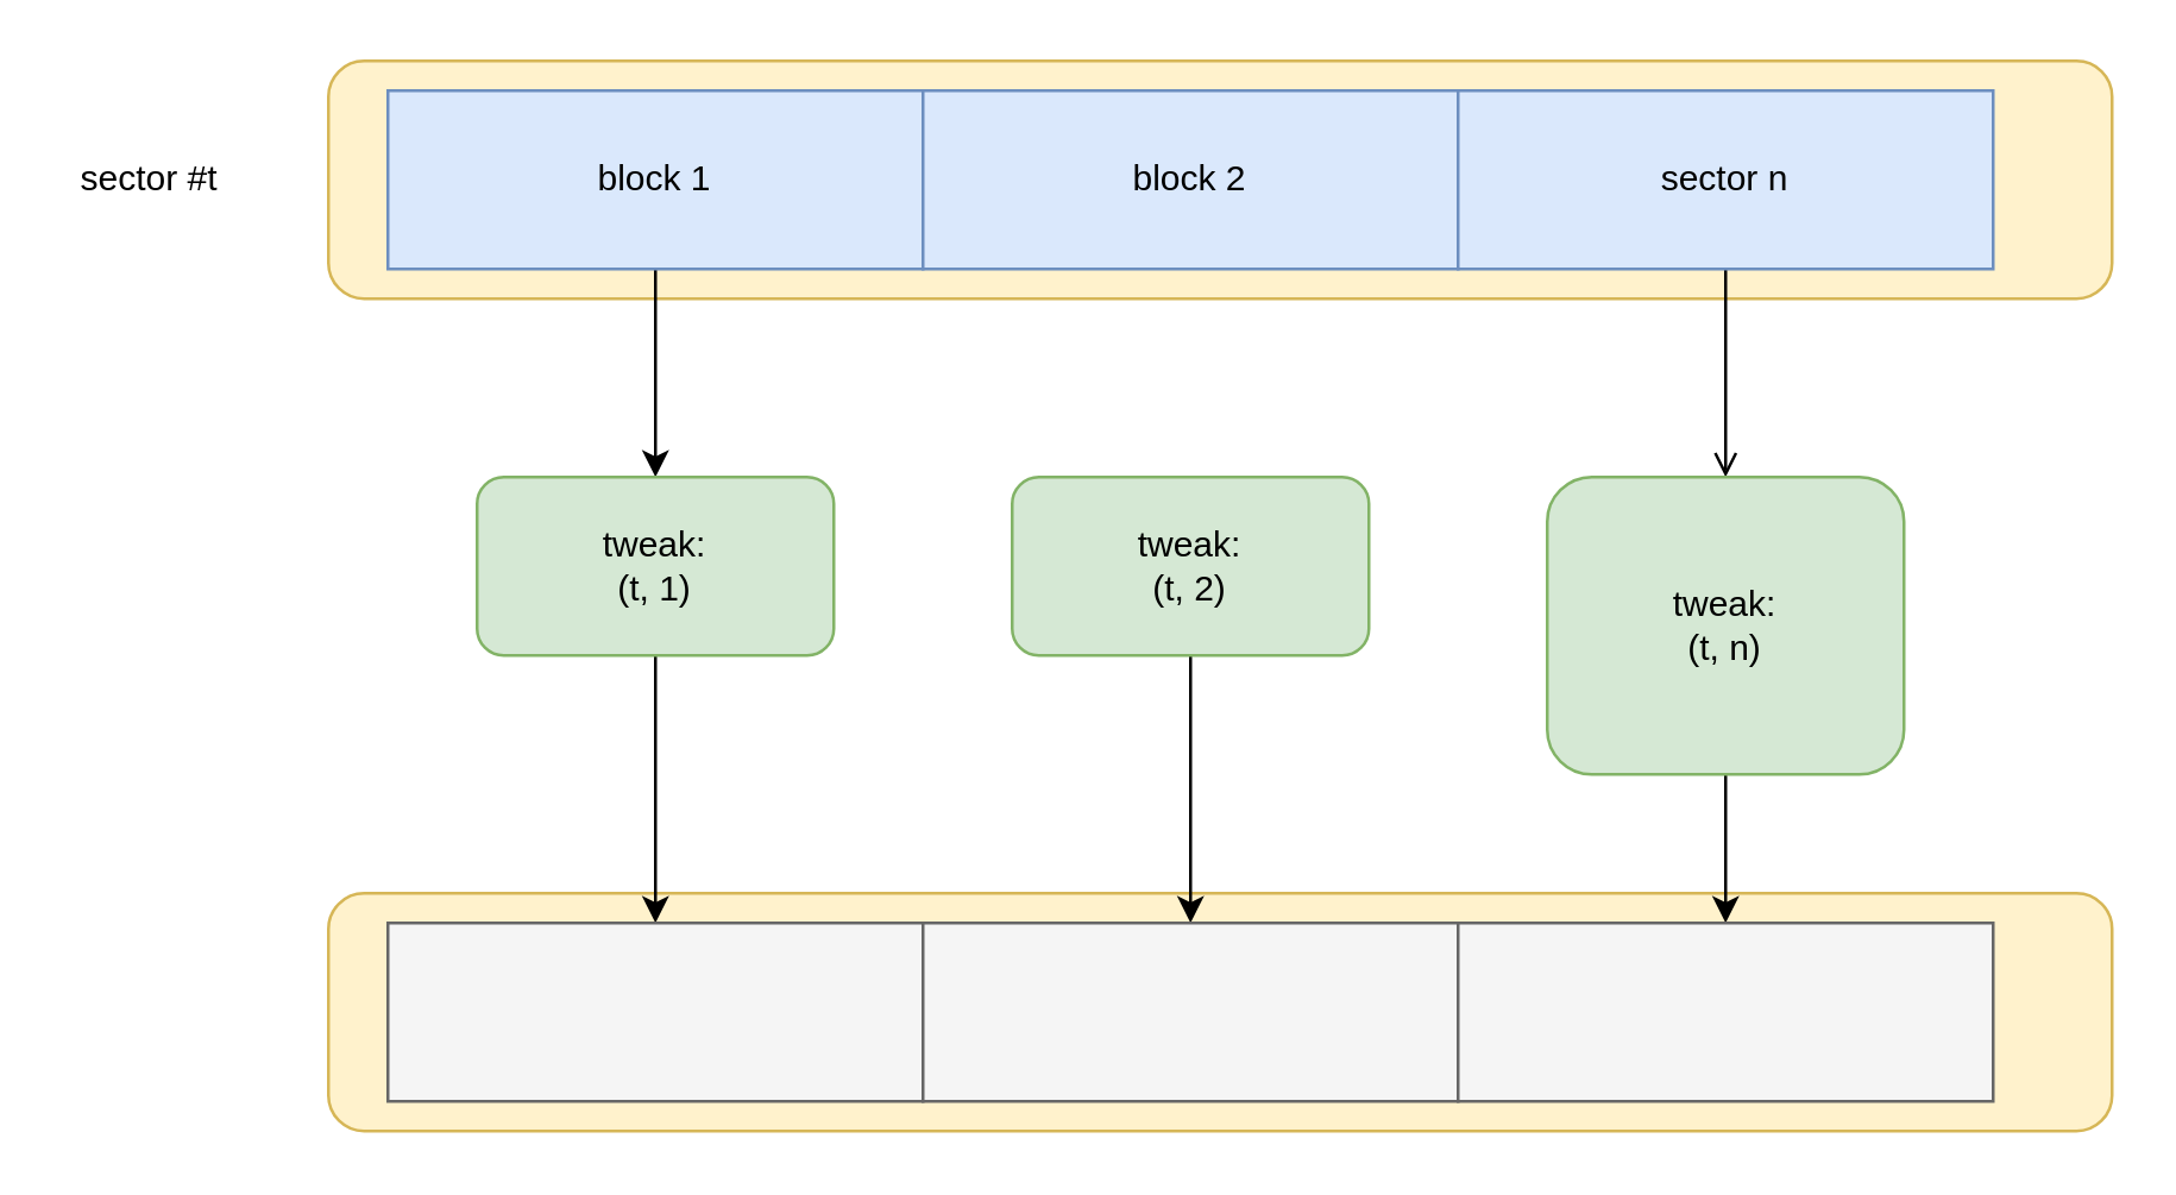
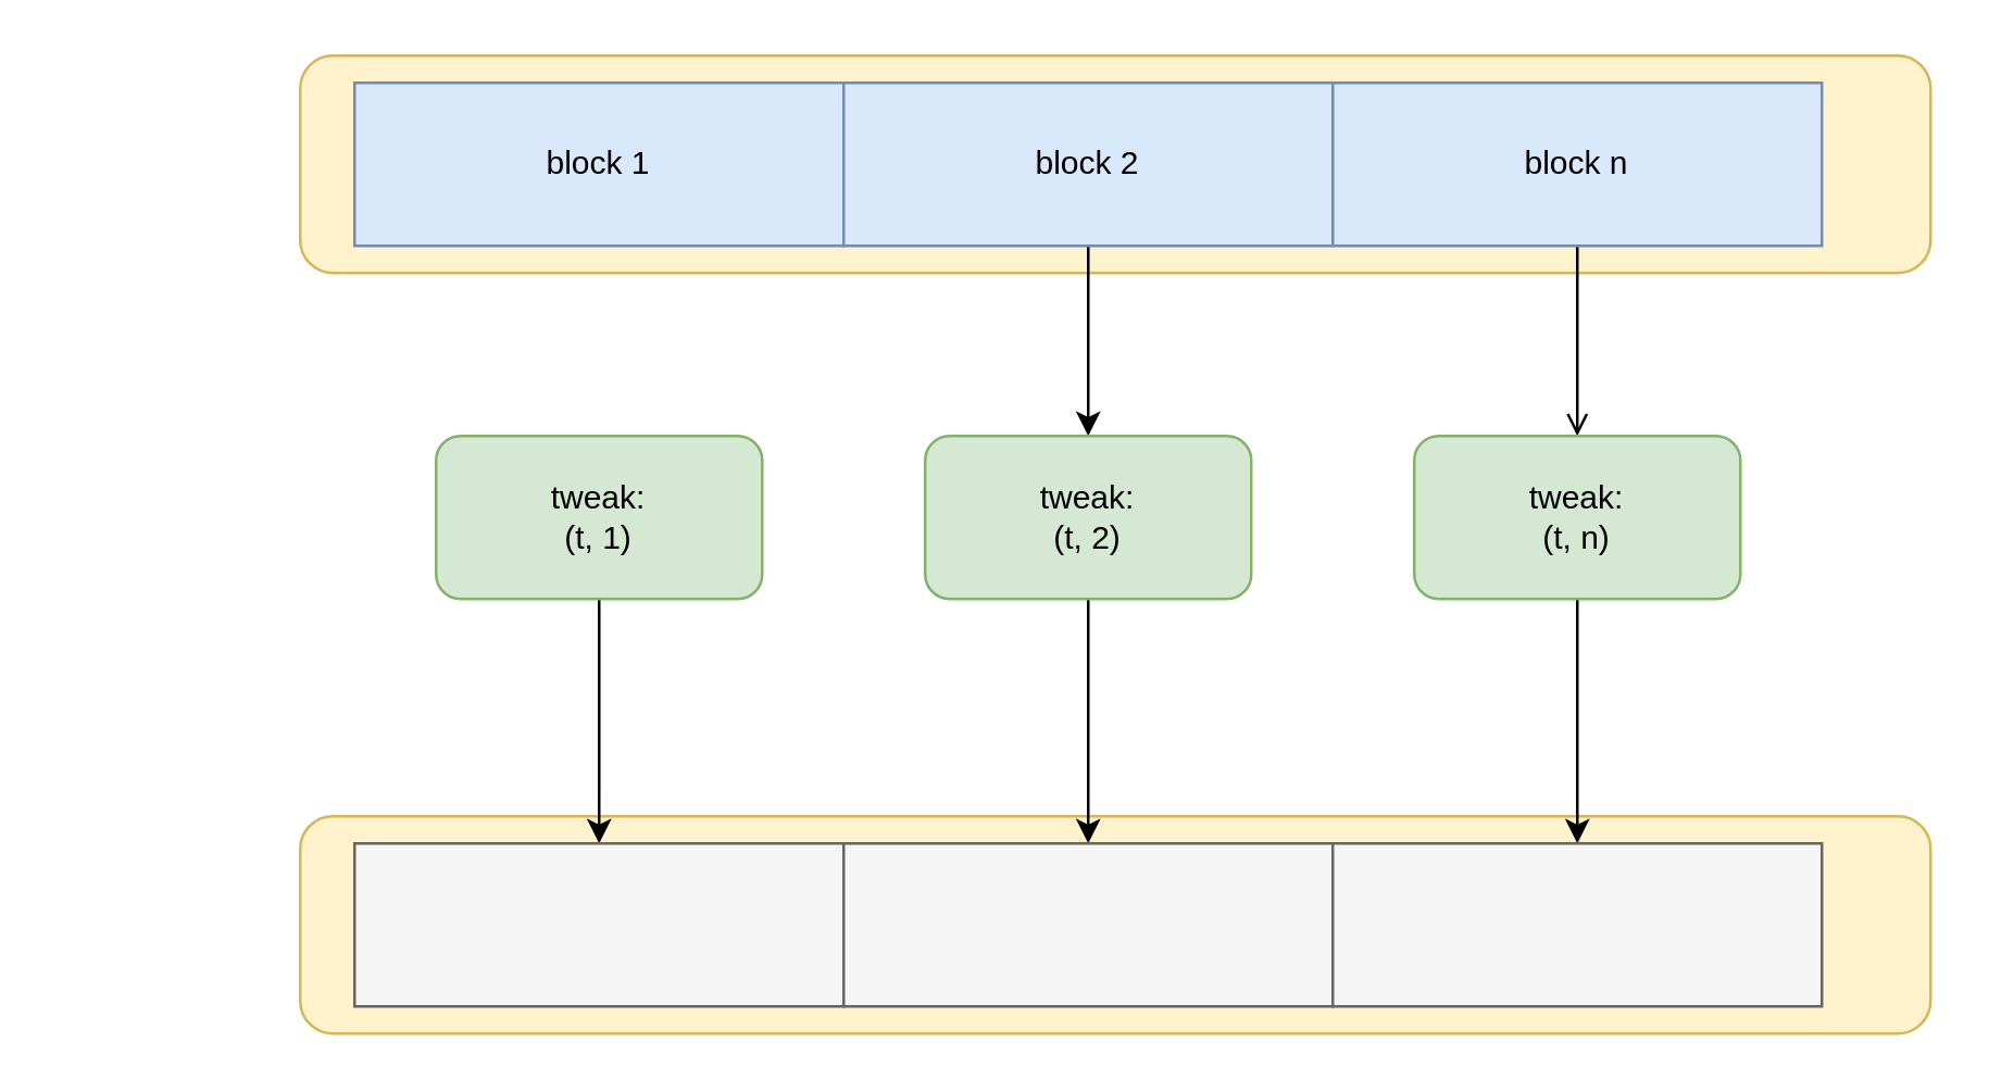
  <mxCell id="0" />
  <mxCell id="1" parent="0" />
  <mxCell id="2" value="" style="rounded=1;whiteSpace=wrap;html=1;fillColor=#fff2cc;strokeColor=#d6b656;" vertex="1" parent="1"><mxGeometry x="110" y="300" width="600" height="80" as="geometry" /></mxCell>
  <mxCell id="3" value="" style="rounded=1;whiteSpace=wrap;html=1;fillColor=#fff2cc;strokeColor=#d6b656;" vertex="1" parent="1"><mxGeometry x="110" y="20" width="600" height="80" as="geometry" /></mxCell>
- <mxCell id="4" value="" style="edgeStyle=orthogonalEdgeStyle;rounded=0;orthogonalLoop=1;jettySize=auto;html=1;" edge="1" parent="1" source="5" target="11"><mxGeometry relative="1" as="geometry" /></mxCell>
  <mxCell id="5" value="block 1" style="rounded=0;whiteSpace=wrap;html=1;fillColor=#dae8fc;strokeColor=#6c8ebf;" vertex="1" parent="1"><mxGeometry x="130" y="30" width="180" height="60" as="geometry" /></mxCell>
+ <mxCell id="6" value="" style="edgeStyle=orthogonalEdgeStyle;rounded=0;orthogonalLoop=1;jettySize=auto;html=1;" edge="1" parent="1" source="7" target="13"><mxGeometry relative="1" as="geometry" /></mxCell>
  <mxCell id="7" value="block 2" style="rounded=0;whiteSpace=wrap;html=1;fillColor=#dae8fc;strokeColor=#6c8ebf;" vertex="1" parent="1"><mxGeometry x="310" y="30" width="180" height="60" as="geometry" /></mxCell>
  <mxCell id="8" value="" style="edgeStyle=orthogonalEdgeStyle;rounded=0;orthogonalLoop=1;jettySize=auto;html=1;endArrow=open;" edge="1" parent="1" source="9" target="15"><mxGeometry relative="1" as="geometry" /></mxCell>
- <mxCell id="9" value="sector n" style="rounded=0;whiteSpace=wrap;html=1;fillColor=#dae8fc;strokeColor=#6c8ebf;" vertex="1" parent="1"><mxGeometry x="490" y="30" width="180" height="60" as="geometry" /></mxCell>
+ <mxCell id="9" value="block n" style="rounded=0;whiteSpace=wrap;html=1;fillColor=#dae8fc;strokeColor=#6c8ebf;" vertex="1" parent="1"><mxGeometry x="490" y="30" width="180" height="60" as="geometry" /></mxCell>
  <mxCell id="10" value="" style="edgeStyle=orthogonalEdgeStyle;rounded=0;orthogonalLoop=1;jettySize=auto;html=1;" edge="1" parent="1" source="11" target="16"><mxGeometry relative="1" as="geometry" /></mxCell>
  <mxCell id="11" value="tweak:&lt;br&gt;(t, 1)" style="rounded=1;whiteSpace=wrap;html=1;fillColor=#d5e8d4;strokeColor=#82b366;" vertex="1" parent="1"><mxGeometry x="160" y="160" width="120" height="60" as="geometry" /></mxCell>
  <mxCell id="12" value="" style="edgeStyle=orthogonalEdgeStyle;rounded=0;orthogonalLoop=1;jettySize=auto;html=1;" edge="1" parent="1" source="13" target="17"><mxGeometry relative="1" as="geometry" /></mxCell>
  <mxCell id="13" value="tweak:&lt;br&gt;(t, 2)" style="rounded=1;whiteSpace=wrap;html=1;fillColor=#d5e8d4;strokeColor=#82b366;" vertex="1" parent="1"><mxGeometry x="340" y="160" width="120" height="60" as="geometry" /></mxCell>
  <mxCell id="14" value="" style="edgeStyle=orthogonalEdgeStyle;rounded=0;orthogonalLoop=1;jettySize=auto;html=1;" edge="1" parent="1" source="15" target="18"><mxGeometry relative="1" as="geometry" /></mxCell>
- <mxCell id="15" value="tweak:&lt;br&gt;(t, n)" style="rounded=1;whiteSpace=wrap;html=1;fillColor=#d5e8d4;strokeColor=#82b366;" vertex="1" parent="1"><mxGeometry x="520" y="160" width="120" height="100" as="geometry" /></mxCell>
+ <mxCell id="15" value="tweak:&lt;br&gt;(t, n)" style="rounded=1;whiteSpace=wrap;html=1;fillColor=#d5e8d4;strokeColor=#82b366;" vertex="1" parent="1"><mxGeometry x="520" y="160" width="120" height="60" as="geometry" /></mxCell>
  <mxCell id="16" value="" style="rounded=0;whiteSpace=wrap;html=1;fillColor=#f5f5f5;fontColor=#333333;strokeColor=#666666;" vertex="1" parent="1"><mxGeometry x="130" y="310" width="180" height="60" as="geometry" /></mxCell>
  <mxCell id="17" value="" style="rounded=0;whiteSpace=wrap;html=1;fillColor=#f5f5f5;fontColor=#333333;strokeColor=#666666;" vertex="1" parent="1"><mxGeometry x="310" y="310" width="180" height="60" as="geometry" /></mxCell>
  <mxCell id="18" value="" style="rounded=0;whiteSpace=wrap;html=1;fillColor=#f5f5f5;fontColor=#333333;strokeColor=#666666;" vertex="1" parent="1"><mxGeometry x="490" y="310" width="180" height="60" as="geometry" /></mxCell>
- <mxCell id="19" value="sector #t" style="text;html=1;align=center;verticalAlign=middle;whiteSpace=wrap;rounded=0;" vertex="1" parent="1"><mxGeometry x="20" y="45" width="60" height="30" as="geometry" /></mxCell>
